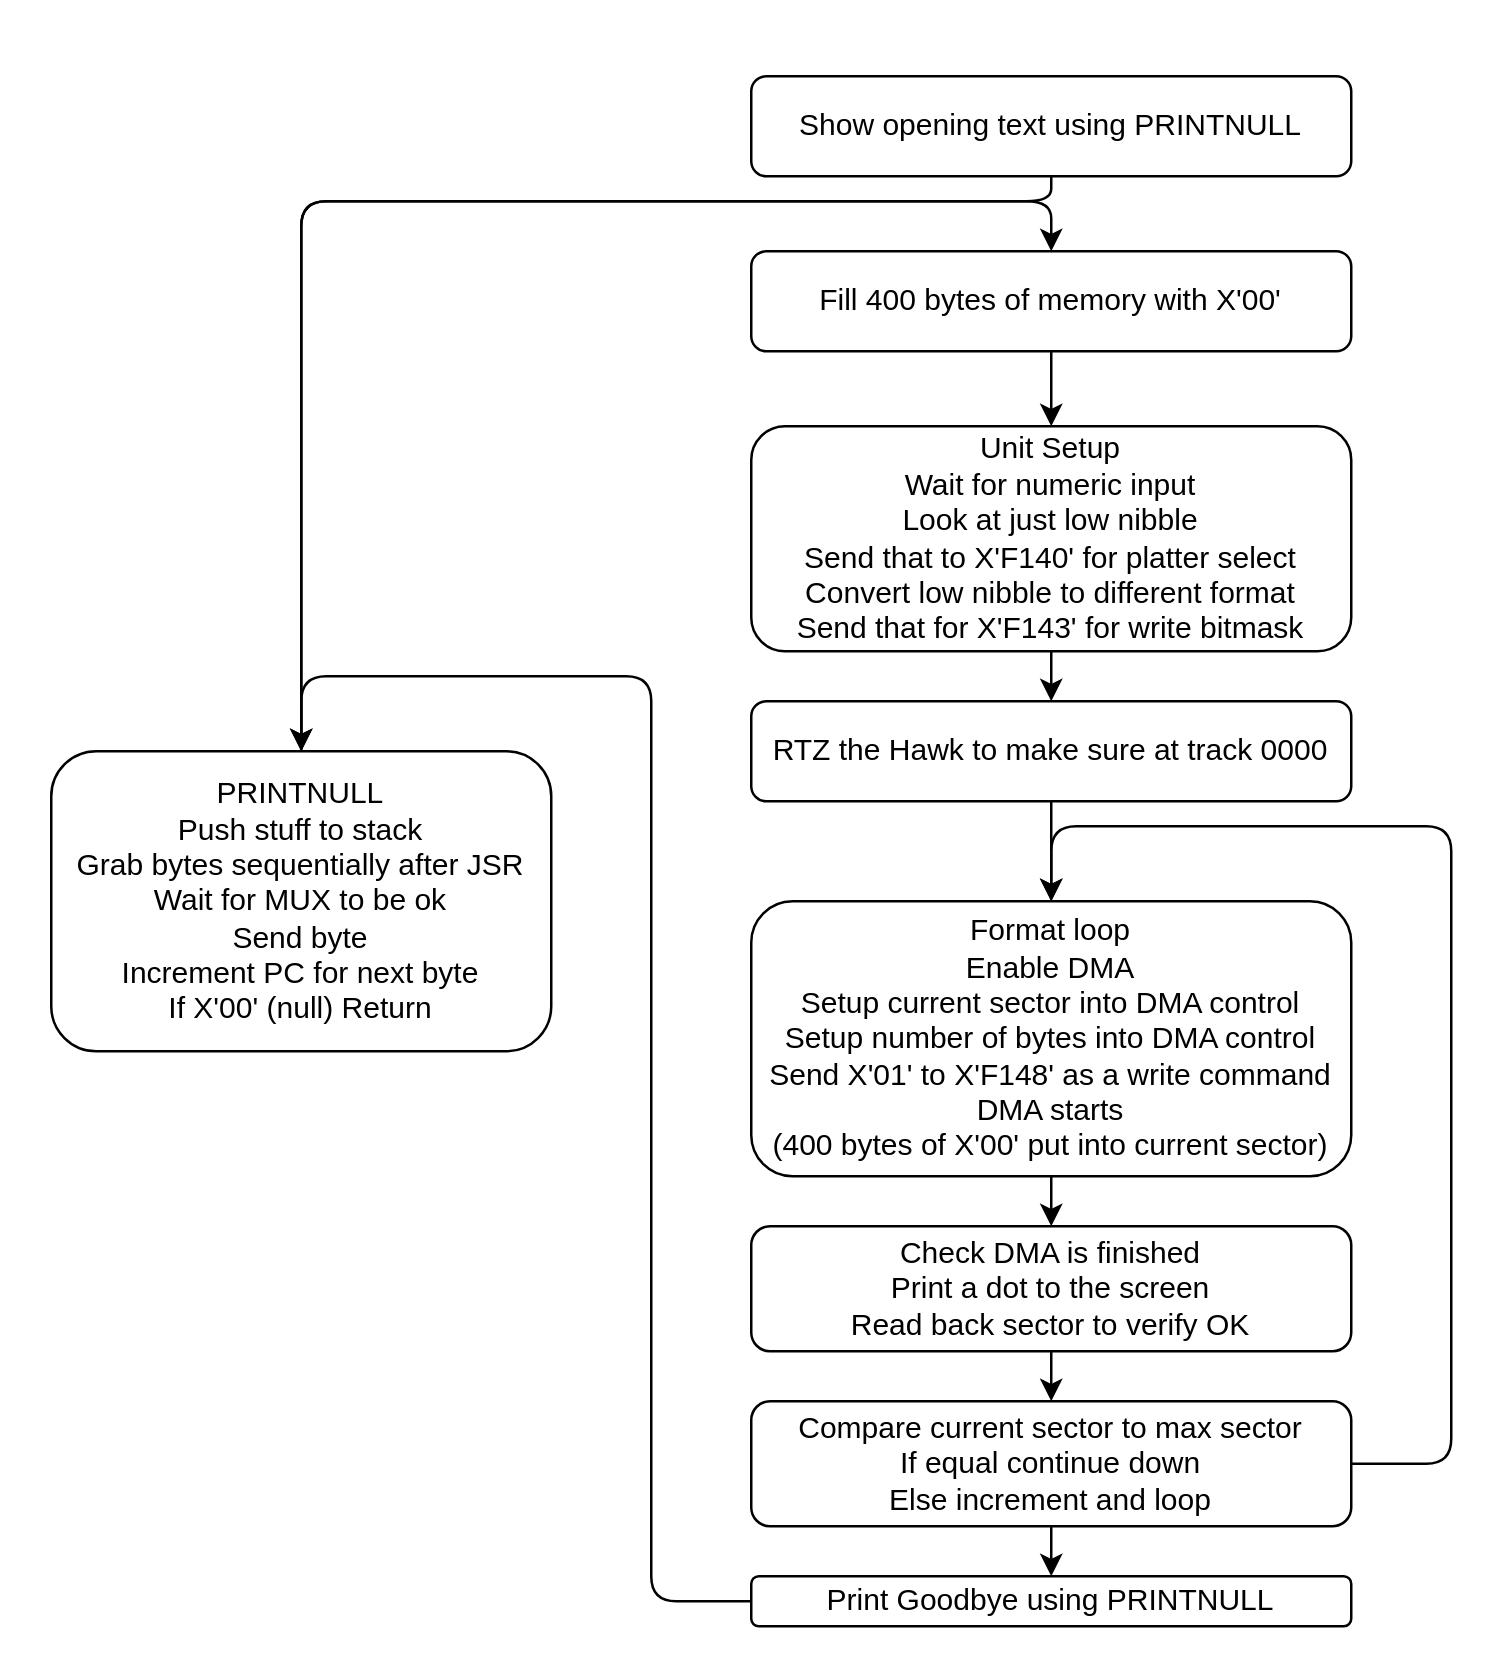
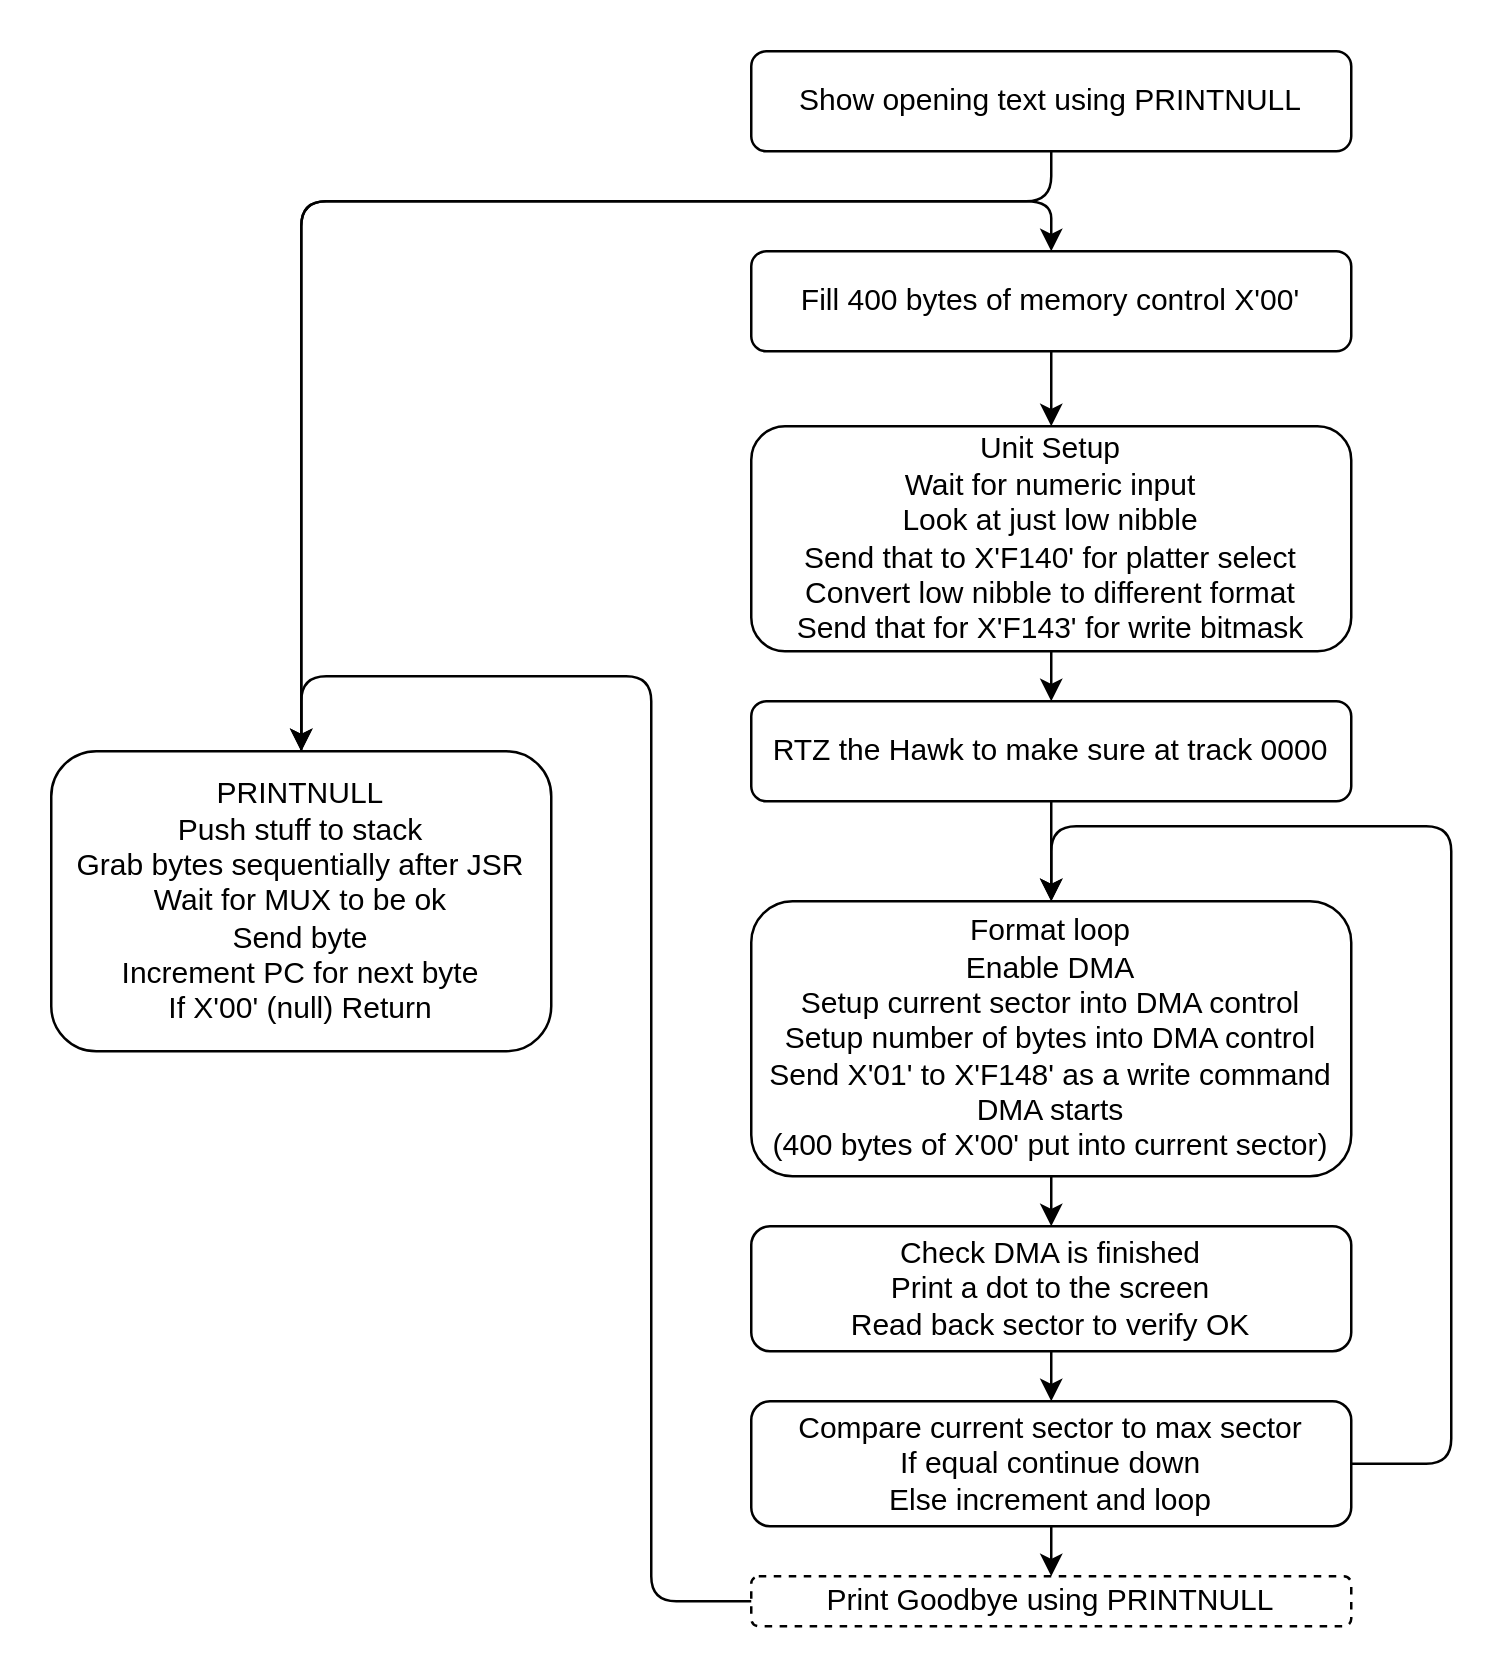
  <mxCell id="0" />
  <mxCell id="1" parent="0" />
- <mxCell id="2" value="Show opening text using PRINTNULL" style="rounded=1;whiteSpace=wrap;html=1;" vertex="1" parent="1"><mxGeometry x="300" y="30" width="240" height="40" as="geometry" /></mxCell>
+ <mxCell id="2" value="Show opening text using PRINTNULL" style="rounded=1;whiteSpace=wrap;html=1;" vertex="1" parent="1"><mxGeometry x="300" y="20" width="240" height="40" as="geometry" /></mxCell>
  <mxCell id="3" value="PRINTNULL&lt;br&gt;Push stuff to stack&lt;br&gt;Grab bytes sequentially after JSR&lt;br&gt;Wait for MUX to be ok&lt;br&gt;Send byte&lt;br&gt;Increment PC for next byte&lt;br&gt;If X'00' (null) Return" style="rounded=1;whiteSpace=wrap;html=1;" vertex="1" parent="1"><mxGeometry x="20" y="300" width="200" height="120" as="geometry" /></mxCell>
- <mxCell id="4" value="Fill 400 bytes of memory with X'00'" style="rounded=1;whiteSpace=wrap;html=1;" vertex="1" parent="1"><mxGeometry x="300" y="100" width="240" height="40" as="geometry" /></mxCell>
+ <mxCell id="4" value="Fill 400 bytes of memory control X'00'" style="rounded=1;whiteSpace=wrap;html=1;" vertex="1" parent="1"><mxGeometry x="300" y="100" width="240" height="40" as="geometry" /></mxCell>
  <mxCell id="5" value="" style="endArrow=classic;html=1;rounded=1;entryX=0.5;entryY=0;entryDx=0;entryDy=0;exitX=0.5;exitY=1;exitDx=0;exitDy=0;" edge="1" parent="1" source="2" target="3"><mxGeometry width="50" height="50" relative="1" as="geometry"><mxPoint x="210" y="190" as="sourcePoint" /><mxPoint x="260" y="140" as="targetPoint" /><Array as="points"><mxPoint x="420" y="80" /><mxPoint x="120" y="80" /></Array></mxGeometry></mxCell>
  <mxCell id="6" value="" style="endArrow=classic;html=1;rounded=1;entryX=0.5;entryY=0;entryDx=0;entryDy=0;exitX=0.5;exitY=0;exitDx=0;exitDy=0;" edge="1" parent="1" source="3" target="4"><mxGeometry width="50" height="50" relative="1" as="geometry"><mxPoint x="80" y="300" as="sourcePoint" /><mxPoint x="220" y="120" as="targetPoint" /><Array as="points"><mxPoint x="120" y="80" /><mxPoint x="420" y="80" /></Array></mxGeometry></mxCell>
  <mxCell id="7" value="Unit Setup&lt;br&gt;Wait for numeric input&lt;br&gt;Look at just low nibble&lt;br&gt;Send that to X'F140' for platter select&lt;br&gt;Convert low nibble to different format&lt;br&gt;Send that for X'F143' for write bitmask&lt;br&gt;" style="rounded=1;whiteSpace=wrap;html=1;" vertex="1" parent="1"><mxGeometry x="300" y="170" width="240" height="90" as="geometry" /></mxCell>
  <mxCell id="8" value="" style="endArrow=classic;html=1;rounded=1;entryX=0.5;entryY=0;entryDx=0;entryDy=0;exitX=0.5;exitY=1;exitDx=0;exitDy=0;" edge="1" parent="1" source="4" target="7"><mxGeometry width="50" height="50" relative="1" as="geometry"><mxPoint x="410" y="230" as="sourcePoint" /><mxPoint x="460" y="180" as="targetPoint" /></mxGeometry></mxCell>
  <mxCell id="9" value="RTZ the Hawk to make sure at track 0000" style="rounded=1;whiteSpace=wrap;html=1;" vertex="1" parent="1"><mxGeometry x="300" y="280" width="240" height="40" as="geometry" /></mxCell>
  <mxCell id="10" value="Format loop&lt;br&gt;Enable DMA&lt;br&gt;Setup current sector into DMA control&lt;br&gt;Setup number of bytes into DMA control&lt;br&gt;Send X'01' to X'F148' as a write command&lt;br&gt;DMA starts&lt;br&gt;(400 bytes of X'00' put into current sector)" style="rounded=1;whiteSpace=wrap;html=1;" vertex="1" parent="1"><mxGeometry x="300" y="360" width="240" height="110" as="geometry" /></mxCell>
  <mxCell id="11" value="Check DMA is finished&lt;br&gt;Print a dot to the screen&lt;br&gt;Read back sector to verify OK" style="rounded=1;whiteSpace=wrap;html=1;" vertex="1" parent="1"><mxGeometry x="300" y="490" width="240" height="50" as="geometry" /></mxCell>
  <mxCell id="12" value="Compare current sector to max sector&lt;br&gt;If equal continue down&lt;br&gt;Else increment and loop" style="rounded=1;whiteSpace=wrap;html=1;" vertex="1" parent="1"><mxGeometry x="300" y="560" width="240" height="50" as="geometry" /></mxCell>
- <mxCell id="13" value="Print Goodbye using PRINTNULL" style="rounded=1;whiteSpace=wrap;html=1;" vertex="1" parent="1"><mxGeometry x="300" y="630" width="240" height="20" as="geometry" /></mxCell>
+ <mxCell id="13" value="Print Goodbye using PRINTNULL" style="rounded=1;whiteSpace=wrap;html=1;dashed=1;" vertex="1" parent="1"><mxGeometry x="300" y="630" width="240" height="20" as="geometry" /></mxCell>
  <mxCell id="14" value="" style="endArrow=classic;html=1;rounded=1;exitX=0.5;exitY=1;exitDx=0;exitDy=0;" edge="1" parent="1" source="7" target="9"><mxGeometry width="50" height="50" relative="1" as="geometry"><mxPoint x="400" y="350" as="sourcePoint" /><mxPoint x="450" y="300" as="targetPoint" /></mxGeometry></mxCell>
  <mxCell id="15" value="" style="endArrow=classic;html=1;rounded=1;entryX=0.5;entryY=0;entryDx=0;entryDy=0;exitX=0.5;exitY=1;exitDx=0;exitDy=0;" edge="1" parent="1" source="9" target="10"><mxGeometry width="50" height="50" relative="1" as="geometry"><mxPoint x="400" y="350" as="sourcePoint" /><mxPoint x="450" y="300" as="targetPoint" /></mxGeometry></mxCell>
  <mxCell id="16" value="" style="endArrow=classic;html=1;rounded=1;entryX=0.5;entryY=0;entryDx=0;entryDy=0;exitX=0.5;exitY=1;exitDx=0;exitDy=0;" edge="1" parent="1" source="10" target="11"><mxGeometry width="50" height="50" relative="1" as="geometry"><mxPoint x="400" y="510" as="sourcePoint" /><mxPoint x="450" y="460" as="targetPoint" /></mxGeometry></mxCell>
  <mxCell id="17" value="" style="endArrow=classic;html=1;rounded=1;entryX=0.5;entryY=0;entryDx=0;entryDy=0;exitX=0.5;exitY=1;exitDx=0;exitDy=0;" edge="1" parent="1" source="11" target="12"><mxGeometry width="50" height="50" relative="1" as="geometry"><mxPoint x="450" y="590" as="sourcePoint" /><mxPoint x="500" y="540" as="targetPoint" /></mxGeometry></mxCell>
  <mxCell id="18" value="" style="endArrow=classic;html=1;rounded=1;entryX=0.5;entryY=0;entryDx=0;entryDy=0;exitX=0.5;exitY=1;exitDx=0;exitDy=0;" edge="1" parent="1" source="12" target="13"><mxGeometry width="50" height="50" relative="1" as="geometry"><mxPoint x="450" y="590" as="sourcePoint" /><mxPoint x="500" y="540" as="targetPoint" /></mxGeometry></mxCell>
  <mxCell id="19" value="" style="endArrow=classic;html=1;rounded=1;entryX=0.5;entryY=0;entryDx=0;entryDy=0;exitX=1;exitY=0.5;exitDx=0;exitDy=0;" edge="1" parent="1" source="12" target="10"><mxGeometry width="50" height="50" relative="1" as="geometry"><mxPoint x="690" y="470" as="sourcePoint" /><mxPoint x="740" y="420" as="targetPoint" /><Array as="points"><mxPoint x="580" y="585" /><mxPoint x="580" y="330" /><mxPoint x="420" y="330" /></Array></mxGeometry></mxCell>
  <mxCell id="20" value="" style="endArrow=classic;html=1;rounded=1;entryX=0.5;entryY=0;entryDx=0;entryDy=0;exitX=0;exitY=0.5;exitDx=0;exitDy=0;" edge="1" parent="1" source="13" target="3"><mxGeometry width="50" height="50" relative="1" as="geometry"><mxPoint x="290" y="590" as="sourcePoint" /><mxPoint x="230" y="410" as="targetPoint" /><Array as="points"><mxPoint x="260" y="640" /><mxPoint x="260" y="270" /><mxPoint x="120" y="270" /></Array></mxGeometry></mxCell>
